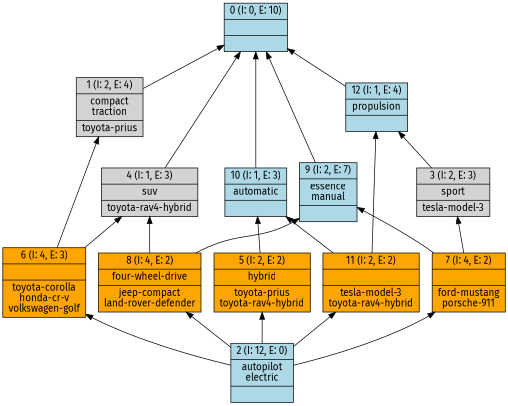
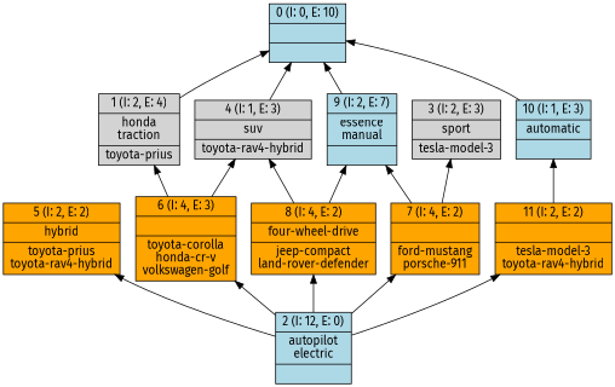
  digraph {
    fontname="Fira Sans"
    rankdir=BT
    node [fillcolor=lightblue fontname="Fira Sans" shape=record style=filled]
    edge [fontname="Fira Sans"]
    n1 [label="{0 (I: 0, E: 10)||}"]
-   n2 [label="{1 (I: 2, E: 4)|compact\ntraction\n|toyota-prius\n}" fillcolor=""]
+   n2 [label="{1 (I: 2, E: 4)|honda\ntraction\n|toyota-prius\n}" fillcolor=""]
    n3 [label="{2 (I: 12, E: 0)|autopilot\nelectric\n|}"]
    n4 [fillcolor=orange label="{5 (I: 2, E: 2)|hybrid\n|toyota-prius\ntoyota-rav4-hybrid\n}"]
    n5 [fillcolor=orange label="{6 (I: 4, E: 3)||toyota-corolla\nhonda-cr-v\nvolkswagen-golf\n}"]
    n6 [fillcolor=orange label="{7 (I: 4, E: 2)||ford-mustang\nporsche-911\n}"]
    n7 [fillcolor=orange label="{8 (I: 4, E: 2)|four-wheel-drive\n|jeep-compact\nland-rover-defender\n}"]
    n8 [fillcolor=orange label="{11 (I: 2, E: 2)||tesla-model-3\ntoyota-rav4-hybrid\n}"]
    n9 [label="{10 (I: 1, E: 3)|automatic\n|}"]
    n10 [label="{4 (I: 1, E: 3)|suv\n|toyota-rav4-hybrid\n}" fillcolor=""]
    n11 [label="{3 (I: 2, E: 3)|sport\n|tesla-model-3\n}" fillcolor=""]
    n12 [label="{9 (I: 2, E: 7)|essence\nmanual\n|}"]
-   n13 [label="{12 (I: 1, E: 4)|propulsion\n|}"]
    n2 -> n1
    n3 -> n4
    n3 -> n5
    n3 -> n6
    n3 -> n7
    n3 -> n8
-   n4 -> n9
    n5 -> n2
    n5 -> n10
    n6 -> n11
    n6 -> n12
    n7 -> n10
    n7 -> n12
    n8 -> n9
-   n8 -> n13
    n9 -> n1
    n10 -> n1
-   n11 -> n13
    n12 -> n1
-   n13 -> n1
  }
